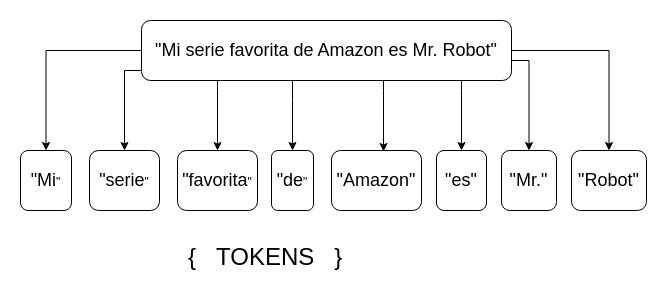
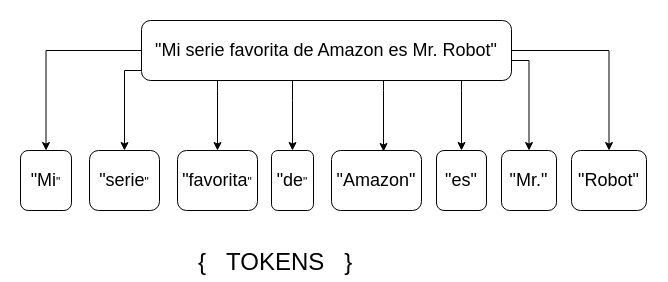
  <mxCell id="0" />
  <mxCell id="1" parent="0" />
  <mxCell id="2" style="edgeStyle=orthogonalEdgeStyle;rounded=0;orthogonalLoop=1;jettySize=auto;html=1;entryX=0.5;entryY=0;entryDx=0;entryDy=0;" parent="1" source="10" target="18" edge="1"><mxGeometry relative="1" as="geometry" /></mxCell>
  <mxCell id="3" style="edgeStyle=orthogonalEdgeStyle;rounded=0;orthogonalLoop=1;jettySize=auto;html=1;entryX=0.5;entryY=0;entryDx=0;entryDy=0;" parent="1" source="10" target="17" edge="1"><mxGeometry relative="1" as="geometry"><Array as="points"><mxPoint x="529" y="60" /></Array></mxGeometry></mxCell>
  <mxCell id="4" style="edgeStyle=orthogonalEdgeStyle;rounded=0;orthogonalLoop=1;jettySize=auto;html=1;entryX=0.5;entryY=0;entryDx=0;entryDy=0;" parent="1" source="10" target="16" edge="1"><mxGeometry relative="1" as="geometry"><Array as="points"><mxPoint x="461" y="90" /><mxPoint x="461" y="90" /></Array></mxGeometry></mxCell>
  <mxCell id="5" style="edgeStyle=orthogonalEdgeStyle;rounded=0;orthogonalLoop=1;jettySize=auto;html=1;entryX=0.578;entryY=0.017;entryDx=0;entryDy=0;entryPerimeter=0;" parent="1" source="10" target="15" edge="1"><mxGeometry relative="1" as="geometry"><Array as="points"><mxPoint x="383" y="90" /><mxPoint x="383" y="90" /></Array></mxGeometry></mxCell>
  <mxCell id="6" style="edgeStyle=orthogonalEdgeStyle;rounded=0;orthogonalLoop=1;jettySize=auto;html=1;entryX=0.5;entryY=0;entryDx=0;entryDy=0;" parent="1" source="10" target="14" edge="1"><mxGeometry relative="1" as="geometry"><Array as="points"><mxPoint x="292" y="100" /><mxPoint x="292" y="100" /></Array></mxGeometry></mxCell>
  <mxCell id="7" style="edgeStyle=orthogonalEdgeStyle;rounded=0;orthogonalLoop=1;jettySize=auto;html=1;" parent="1" source="10" target="13" edge="1"><mxGeometry relative="1" as="geometry"><Array as="points"><mxPoint x="217" y="90" /><mxPoint x="217" y="90" /></Array></mxGeometry></mxCell>
  <mxCell id="8" style="edgeStyle=orthogonalEdgeStyle;rounded=0;orthogonalLoop=1;jettySize=auto;html=1;entryX=0.5;entryY=0;entryDx=0;entryDy=0;" parent="1" source="10" target="12" edge="1"><mxGeometry relative="1" as="geometry"><Array as="points"><mxPoint x="124" y="70" /></Array></mxGeometry></mxCell>
  <mxCell id="9" style="edgeStyle=orthogonalEdgeStyle;rounded=0;orthogonalLoop=1;jettySize=auto;html=1;entryX=0.5;entryY=0;entryDx=0;entryDy=0;" parent="1" source="10" target="11" edge="1"><mxGeometry relative="1" as="geometry" /></mxCell>
  <mxCell id="10" value="&lt;font style=&quot;font-size: 18px&quot;&gt;&lt;font&gt;&quot;Mi serie favorita de Amazon es Mr. Robot&lt;/font&gt;&quot;&lt;/font&gt;" style="rounded=1;whiteSpace=wrap;html=1;" parent="1" vertex="1"><mxGeometry x="141" y="20" width="370" height="60" as="geometry" /></mxCell>
  <mxCell id="11" value="&lt;font style=&quot;font-size: 18px&quot;&gt;&quot;Mi&lt;/font&gt;&quot;" style="rounded=1;whiteSpace=wrap;html=1;" parent="1" vertex="1"><mxGeometry x="20" y="150" width="51" height="60" as="geometry" /></mxCell>
  <mxCell id="12" value="&lt;font style=&quot;font-size: 18px&quot;&gt;&quot;serie&lt;/font&gt;&quot;" style="rounded=1;whiteSpace=wrap;html=1;" parent="1" vertex="1"><mxGeometry x="89" y="150" width="70" height="60" as="geometry" /></mxCell>
  <mxCell id="13" value="&lt;font style=&quot;font-size: 18px&quot;&gt;&quot;favorita&lt;/font&gt;&quot;" style="rounded=1;whiteSpace=wrap;html=1;" parent="1" vertex="1"><mxGeometry x="177" y="150" width="80" height="60" as="geometry" /></mxCell>
  <mxCell id="14" value="&lt;font style=&quot;font-size: 18px&quot;&gt;&quot;de&lt;/font&gt;&quot;" style="rounded=1;whiteSpace=wrap;html=1;" parent="1" vertex="1"><mxGeometry x="271" y="150" width="42" height="60" as="geometry" /></mxCell>
  <mxCell id="15" value="&lt;font style=&quot;font-size: 18px&quot;&gt;&quot;Amazon&lt;/font&gt;&lt;font style=&quot;font-size: 18px&quot;&gt;&quot;&lt;/font&gt;" style="rounded=1;whiteSpace=wrap;html=1;" parent="1" vertex="1"><mxGeometry x="331" y="150" width="90" height="60" as="geometry" /></mxCell>
  <mxCell id="16" value="&lt;font style=&quot;font-size: 18px&quot;&gt;&lt;font&gt;&quot;es&lt;/font&gt;&quot;&lt;/font&gt;" style="rounded=1;whiteSpace=wrap;html=1;" parent="1" vertex="1"><mxGeometry x="436" y="150" width="50" height="60" as="geometry" /></mxCell>
  <mxCell id="17" value="&lt;font style=&quot;font-size: 18px&quot;&gt;&lt;font&gt;&quot;Mr.&lt;/font&gt;&quot;&lt;/font&gt;" style="rounded=1;whiteSpace=wrap;html=1;" parent="1" vertex="1"><mxGeometry x="501" y="150" width="55" height="60" as="geometry" /></mxCell>
  <mxCell id="18" value="&lt;font style=&quot;font-size: 18px&quot;&gt;&lt;font&gt;&quot;Robot&lt;/font&gt;&quot;&lt;/font&gt;" style="rounded=1;whiteSpace=wrap;html=1;" parent="1" vertex="1"><mxGeometry x="571" y="150" width="75" height="60" as="geometry" /></mxCell>
- <mxCell id="19" value="&lt;font style=&quot;font-size: 24px&quot;&gt;{&amp;nbsp; &amp;nbsp;TOKENS&amp;nbsp; &amp;nbsp;}&lt;/font&gt;" style="text;html=1;resizable=0;points=[];autosize=1;align=left;verticalAlign=top;spacingTop=-4;" parent="1" vertex="1"><mxGeometry x="186" y="240" width="170" height="20" as="geometry" /></mxCell>
+ <mxCell id="19" value="&lt;font style=&quot;font-size: 24px&quot;&gt;{&amp;nbsp; &amp;nbsp;TOKENS&amp;nbsp; &amp;nbsp;}&lt;/font&gt;" style="text;html=1;resizable=0;points=[];autosize=1;align=left;verticalAlign=top;spacingTop=-4;" parent="1" vertex="1"><mxGeometry x="196" y="245" width="170" height="20" as="geometry" /></mxCell>
